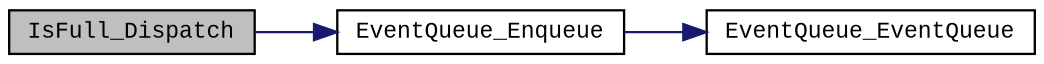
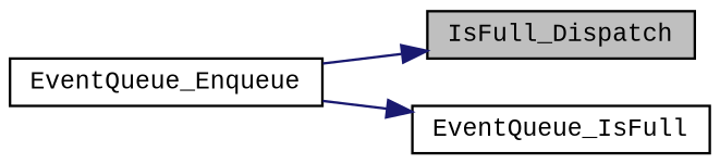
  digraph {
    fontname="Liberation Mono"
    rankdir=LR
    node [color=black fillcolor=white fontname="Liberation Mono" fontsize=10 shape=record style=filled]
    edge [color=midnightblue fontname="Liberation Mono" fontsize=10 labelfontname=Helvetica labelfontsize=10 style=solid]
    n1 [fillcolor=grey75 fontcolor=black height=0.2 label=IsFull_Dispatch width=0.4]
    n2 [height=0.2 label=EventQueue_Enqueue width=0.4]
-   n3 [height=0.2 label=EventQueue_EventQueue width=0.4]
-   n1 -> n2
+   n3 [height=0.2 label=EventQueue_IsFull width=0.4]
+   n2 -> n1
    n2 -> n3
  }
